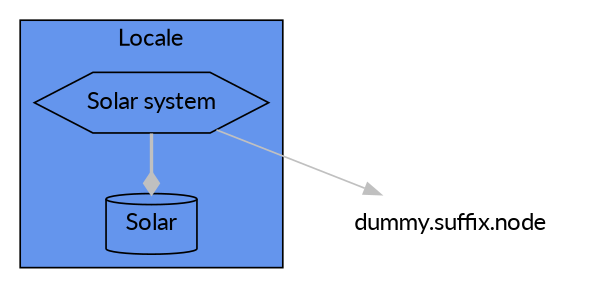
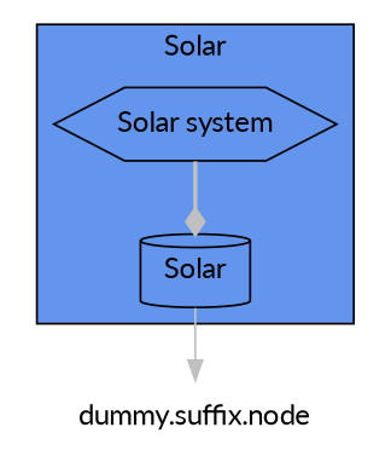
  digraph {
    fontname=Lato
    rankdir=TB
    node [fontname=Lato]
    edge [color=grey fontname=Lato]
    "Solar system" [shape=hexagon]
    n2 [label=Solar shape=cylinder]
    "dummy.suffix.node" [color=invis shape=octagon]
    subgraph cluster_1 {
      bgcolor=cornflowerblue
-     label=Locale
+     label=Solar
      "Solar system"
      n2
    }
    "Solar system" -> n2 [arrowhead=diamond style=bold]
-   "Solar system" -> "dummy.suffix.node" [style=solid]
+   n2 -> "dummy.suffix.node" [style=solid]
  }
